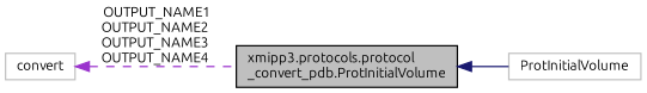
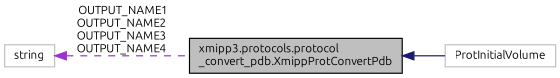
  digraph {
    fontname=Ubuntu
    rankdir=LR
    node [color=grey75 fillcolor=white fontname=Ubuntu fontsize=10 shape=record style=filled]
    edge [dir=back fontname=Ubuntu fontsize=10 labelfontname=Helvetica labelfontsize=10]
-   n1 [color=black fillcolor=grey75 fontcolor=black height=0.2 label="xmipp3.protocols.protocol\l_convert_pdb.ProtInitialVolume" width=0.4]
+   n1 [color=black fillcolor=grey75 fontcolor=black height=0.2 label="xmipp3.protocols.protocol\l_convert_pdb.XmippProtConvertPdb" width=0.4]
    n2 [height=0.2 label=ProtInitialVolume width=0.4]
-   n3 [height=0.2 label=convert width=0.4]
+   n3 [height=0.2 label=string width=0.4]
    n1 -> n2 [color=midnightblue style=solid]
    n3 -> n1 [color=darkorchid3 label=" OUTPUT_NAME1\nOUTPUT_NAME2\nOUTPUT_NAME3\nOUTPUT_NAME4" style=dashed]
  }
